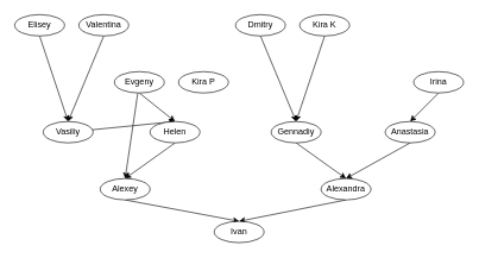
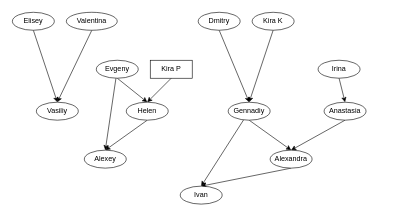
  <mxCell id="0" />
  <mxCell id="1" parent="0" />
- <mxCell id="2" style="edgeStyle=none;rounded=0;orthogonalLoop=1;jettySize=auto;html=1;exitX=0.5;exitY=0;exitDx=0;exitDy=0;entryX=0.5;entryY=1;entryDx=0;entryDy=0;startArrow=classic;startFill=1;endArrow=none;endFill=0;" edge="1" parent="1" source="4" target="7"><mxGeometry relative="1" as="geometry" /></mxCell>
+ <mxCell id="2" style="edgeStyle=none;rounded=0;orthogonalLoop=1;jettySize=auto;html=1;exitX=0.5;exitY=0;exitDx=0;exitDy=0;startArrow=classic;startFill=1;endArrow=none;endFill=0;" edge="1" parent="1" source="4" target="19"><mxGeometry relative="1" as="geometry" /></mxCell>
  <mxCell id="3" style="edgeStyle=none;rounded=0;orthogonalLoop=1;jettySize=auto;html=1;exitX=0.5;exitY=0;exitDx=0;exitDy=0;entryX=0.5;entryY=1;entryDx=0;entryDy=0;startArrow=classic;startFill=1;endArrow=none;endFill=0;" edge="1" parent="1" source="4" target="10"><mxGeometry relative="1" as="geometry" /></mxCell>
  <mxCell id="4" value="Ivan" style="ellipse;whiteSpace=wrap;html=1;" vertex="1" parent="1"><mxGeometry x="300" y="310" width="70" height="30" as="geometry" /></mxCell>
  <mxCell id="5" style="edgeStyle=none;rounded=0;orthogonalLoop=1;jettySize=auto;html=1;exitX=0.5;exitY=0;exitDx=0;exitDy=0;startArrow=classic;startFill=1;endArrow=none;endFill=0;" edge="1" parent="1" source="7" target="24"><mxGeometry relative="1" as="geometry" /></mxCell>
  <mxCell id="6" style="edgeStyle=none;rounded=0;orthogonalLoop=1;jettySize=auto;html=1;exitX=0.5;exitY=0;exitDx=0;exitDy=0;entryX=0.5;entryY=1;entryDx=0;entryDy=0;startArrow=classic;startFill=1;endArrow=none;endFill=0;" edge="1" parent="1" source="7" target="16"><mxGeometry relative="1" as="geometry" /></mxCell>
  <mxCell id="7" value="Alexey" style="ellipse;whiteSpace=wrap;html=1;" vertex="1" parent="1"><mxGeometry x="140" y="250" width="70" height="30" as="geometry" /></mxCell>
  <mxCell id="8" style="edgeStyle=none;rounded=0;orthogonalLoop=1;jettySize=auto;html=1;exitX=0.5;exitY=0;exitDx=0;exitDy=0;entryX=0.5;entryY=1;entryDx=0;entryDy=0;startArrow=classic;startFill=1;endArrow=none;endFill=0;" edge="1" parent="1" source="10" target="19"><mxGeometry relative="1" as="geometry" /></mxCell>
  <mxCell id="9" style="edgeStyle=none;rounded=0;orthogonalLoop=1;jettySize=auto;html=1;exitX=0.5;exitY=0;exitDx=0;exitDy=0;entryX=0.5;entryY=1;entryDx=0;entryDy=0;startArrow=classic;startFill=1;endArrow=none;endFill=0;" edge="1" parent="1" source="10" target="21"><mxGeometry relative="1" as="geometry" /></mxCell>
  <mxCell id="10" value="Alexandra" style="ellipse;whiteSpace=wrap;html=1;" vertex="1" parent="1"><mxGeometry x="450" y="250" width="70" height="30" as="geometry" /></mxCell>
  <mxCell id="11" style="edgeStyle=none;rounded=0;orthogonalLoop=1;jettySize=auto;html=1;exitX=0.5;exitY=0;exitDx=0;exitDy=0;entryX=0.5;entryY=1;entryDx=0;entryDy=0;startArrow=classic;startFill=1;endArrow=none;endFill=0;" edge="1" parent="1" source="13" target="22"><mxGeometry relative="1" as="geometry" /></mxCell>
  <mxCell id="12" style="edgeStyle=none;rounded=0;orthogonalLoop=1;jettySize=auto;html=1;exitX=0.5;exitY=0;exitDx=0;exitDy=0;entryX=0.5;entryY=1;entryDx=0;entryDy=0;startArrow=classic;startFill=1;endArrow=none;endFill=0;" edge="1" parent="1" source="13" target="23"><mxGeometry relative="1" as="geometry" /></mxCell>
  <mxCell id="13" value="Vasiliy" style="ellipse;whiteSpace=wrap;html=1;" vertex="1" parent="1"><mxGeometry x="60" y="170" width="70" height="30" as="geometry" /></mxCell>
  <mxCell id="14" style="edgeStyle=none;rounded=0;orthogonalLoop=1;jettySize=auto;html=1;exitX=0.5;exitY=0;exitDx=0;exitDy=0;entryX=0.5;entryY=1;entryDx=0;entryDy=0;startArrow=classic;startFill=1;endArrow=none;endFill=0;" edge="1" parent="1" source="16" target="24"><mxGeometry relative="1" as="geometry" /></mxCell>
- <mxCell id="15" style="edgeStyle=none;rounded=0;orthogonalLoop=1;jettySize=auto;html=1;exitX=0.5;exitY=0;exitDx=0;exitDy=0;startArrow=classic;startFill=1;endArrow=none;endFill=0;" edge="1" parent="1" source="16" target="13"><mxGeometry relative="1" as="geometry" /></mxCell>
+ <mxCell id="15" style="edgeStyle=none;rounded=0;orthogonalLoop=1;jettySize=auto;html=1;exitX=0.5;exitY=0;exitDx=0;exitDy=0;entryX=0.5;entryY=1;entryDx=0;entryDy=0;startArrow=classic;startFill=1;endArrow=none;endFill=0;" edge="1" parent="1" source="16" target="25"><mxGeometry relative="1" as="geometry" /></mxCell>
  <mxCell id="16" value="Helen" style="ellipse;whiteSpace=wrap;html=1;" vertex="1" parent="1"><mxGeometry x="210" y="170" width="70" height="30" as="geometry" /></mxCell>
  <mxCell id="17" style="edgeStyle=none;rounded=0;orthogonalLoop=1;jettySize=auto;html=1;exitX=0.5;exitY=0;exitDx=0;exitDy=0;entryX=0.5;entryY=1;entryDx=0;entryDy=0;startArrow=classic;startFill=1;endArrow=none;endFill=0;" edge="1" parent="1" source="19" target="26"><mxGeometry relative="1" as="geometry" /></mxCell>
  <mxCell id="18" style="edgeStyle=none;rounded=0;orthogonalLoop=1;jettySize=auto;html=1;exitX=0.5;exitY=0;exitDx=0;exitDy=0;entryX=0.5;entryY=1;entryDx=0;entryDy=0;startArrow=classic;startFill=1;endArrow=none;endFill=0;" edge="1" parent="1" source="19" target="27"><mxGeometry relative="1" as="geometry" /></mxCell>
  <mxCell id="19" value="Gennadiy" style="ellipse;whiteSpace=wrap;html=1;" vertex="1" parent="1"><mxGeometry x="380" y="170" width="70" height="30" as="geometry" /></mxCell>
  <mxCell id="20" style="edgeStyle=none;rounded=0;orthogonalLoop=1;jettySize=auto;html=1;exitX=0.5;exitY=0;exitDx=0;exitDy=0;entryX=0.5;entryY=1;entryDx=0;entryDy=0;startArrow=classic;startFill=1;endArrow=none;endFill=0;" edge="1" parent="1" source="21" target="28"><mxGeometry relative="1" as="geometry" /></mxCell>
  <mxCell id="21" value="Anastasia" style="ellipse;whiteSpace=wrap;html=1;" vertex="1" parent="1"><mxGeometry x="540" y="170" width="70" height="30" as="geometry" /></mxCell>
  <mxCell id="22" value="Elisey" style="ellipse;whiteSpace=wrap;html=1;" vertex="1" parent="1"><mxGeometry x="20" y="20" width="70" height="30" as="geometry" /></mxCell>
- <mxCell id="23" value="Valentina" style="ellipse;whiteSpace=wrap;html=1;" vertex="1" parent="1"><mxGeometry x="110" y="20" width="70" height="30" as="geometry" /></mxCell>
+ <mxCell id="23" value="Valentina" style="ellipse;whiteSpace=wrap;html=1;" vertex="1" parent="1"><mxGeometry x="110" y="20" width="85" height="30" as="geometry" /></mxCell>
  <mxCell id="24" value="Evgeny" style="ellipse;whiteSpace=wrap;html=1;" vertex="1" parent="1"><mxGeometry x="160" y="100" width="70" height="30" as="geometry" /></mxCell>
- <mxCell id="25" value="Kira P" style="ellipse;whiteSpace=wrap;html=1;" vertex="1" parent="1"><mxGeometry x="250" y="100" width="70" height="30" as="geometry" /></mxCell>
+ <mxCell id="25" value="Kira P" style="whiteSpace=wrap;html=1;rounded=0;" vertex="1" parent="1"><mxGeometry x="250" y="100" width="70" height="30" as="geometry" /></mxCell>
  <mxCell id="26" value="Dmitry" style="ellipse;whiteSpace=wrap;html=1;" vertex="1" parent="1"><mxGeometry x="330" y="20" width="70" height="30" as="geometry" /></mxCell>
  <mxCell id="27" value="Kira K" style="ellipse;whiteSpace=wrap;html=1;" vertex="1" parent="1"><mxGeometry x="420" y="20" width="70" height="30" as="geometry" /></mxCell>
- <mxCell id="28" value="Irina" style="ellipse;whiteSpace=wrap;html=1;" vertex="1" parent="1"><mxGeometry x="580" y="100" width="70" height="30" as="geometry" /></mxCell>
+ <mxCell id="28" value="Irina" style="ellipse;whiteSpace=wrap;html=1;" vertex="1" parent="1"><mxGeometry x="530" y="100" width="70" height="30" as="geometry" /></mxCell>
